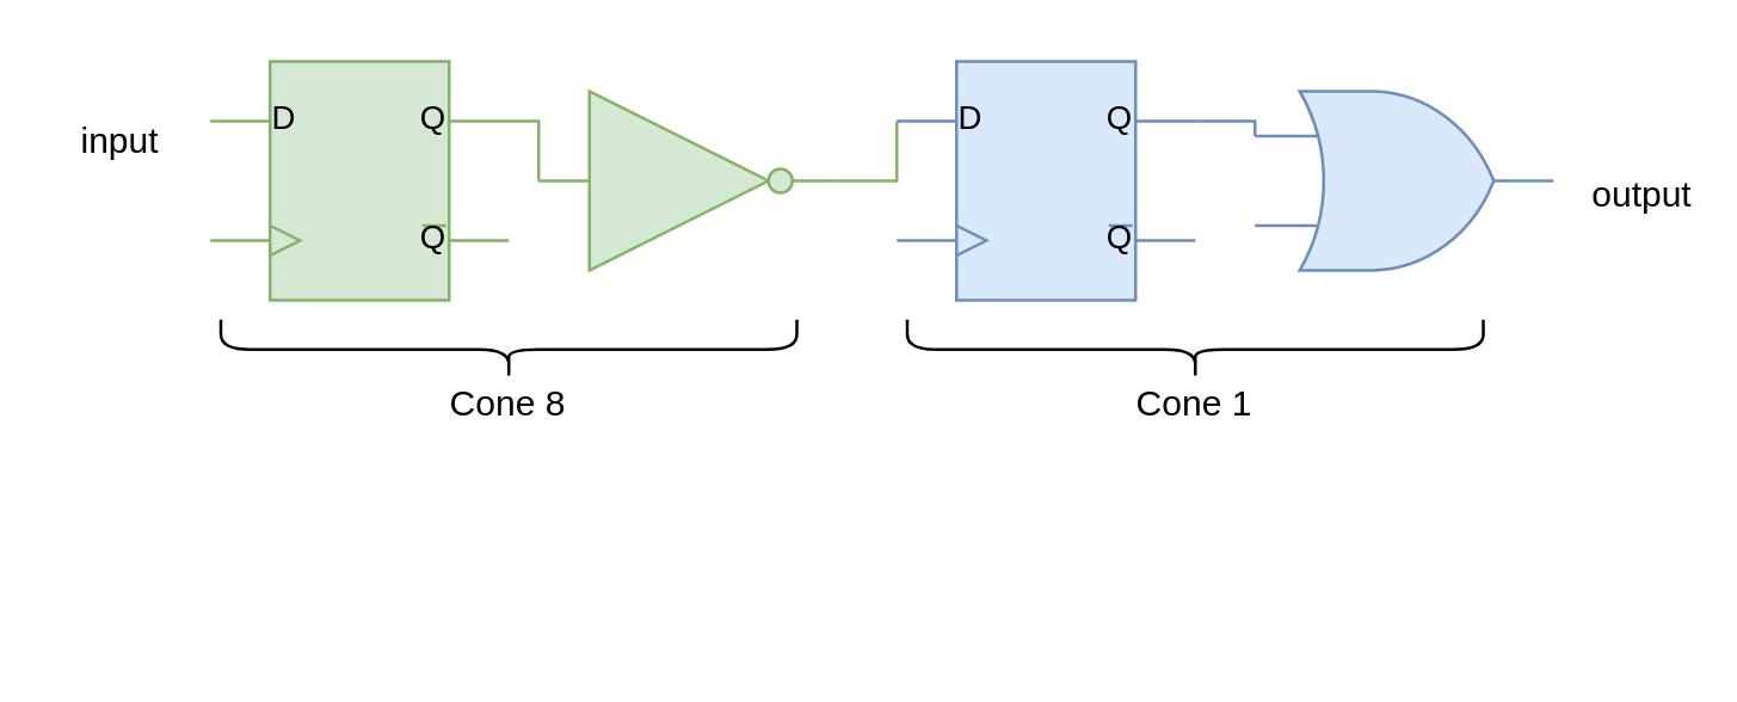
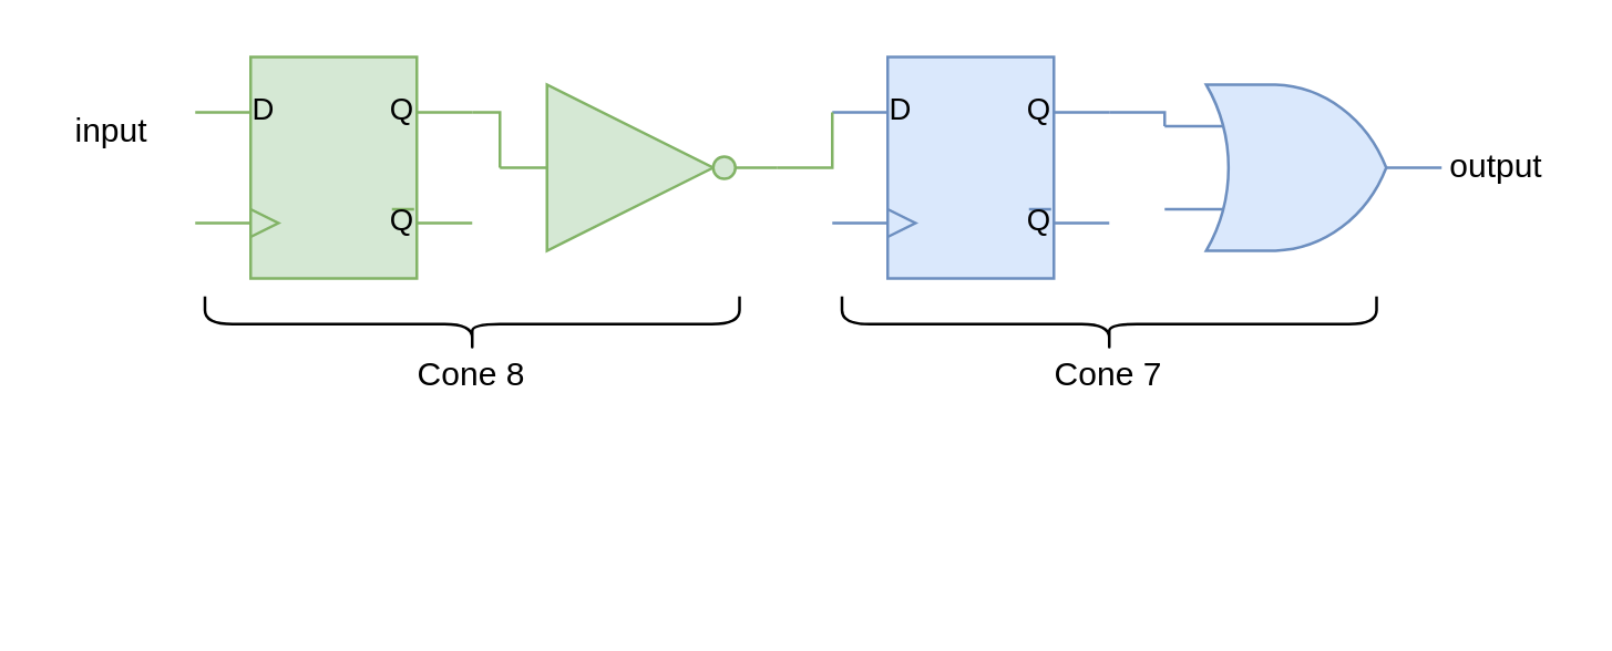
  <mxCell id="0" />
  <mxCell id="1" parent="0" />
  <mxCell id="2" value="" style="verticalLabelPosition=bottom;shadow=0;dashed=0;align=center;html=1;verticalAlign=top;shape=mxgraph.electrical.logic_gates.d_type_flip-flop;fillColor=#d5e8d4;strokeColor=#82b366;" parent="1" vertex="1"><mxGeometry x="70" y="20" width="100" height="80" as="geometry" /></mxCell>
  <mxCell id="3" value="" style="verticalLabelPosition=bottom;shadow=0;dashed=0;align=center;html=1;verticalAlign=top;shape=mxgraph.electrical.logic_gates.logic_gate;operation=or;fillColor=#dae8fc;strokeColor=#6c8ebf;" parent="1" vertex="1"><mxGeometry x="420" y="30" width="100" height="60" as="geometry" /></mxCell>
  <mxCell id="4" value="" style="verticalLabelPosition=bottom;shadow=0;dashed=0;align=center;html=1;verticalAlign=top;shape=mxgraph.electrical.logic_gates.inverter_2;fillColor=#d5e8d4;strokeColor=#82b366;" parent="1" vertex="1"><mxGeometry x="180" y="30" width="100" height="60" as="geometry" /></mxCell>
  <mxCell id="5" style="edgeStyle=orthogonalEdgeStyle;rounded=0;orthogonalLoop=1;jettySize=auto;html=1;exitX=1;exitY=0.25;exitDx=0;exitDy=0;exitPerimeter=0;entryX=0;entryY=0.5;entryDx=0;entryDy=0;entryPerimeter=0;endArrow=none;startFill=0;fillColor=#d5e8d4;strokeColor=#82b366;" parent="1" source="2" target="4" edge="1"><mxGeometry relative="1" as="geometry" /></mxCell>
  <mxCell id="6" value="" style="verticalLabelPosition=bottom;shadow=0;dashed=0;align=center;html=1;verticalAlign=top;shape=mxgraph.electrical.logic_gates.d_type_flip-flop;fillColor=#dae8fc;strokeColor=#6c8ebf;" parent="1" vertex="1"><mxGeometry x="300" y="20" width="100" height="80" as="geometry" /></mxCell>
  <mxCell id="7" style="edgeStyle=orthogonalEdgeStyle;rounded=0;orthogonalLoop=1;jettySize=auto;html=1;exitX=1;exitY=0.5;exitDx=0;exitDy=0;exitPerimeter=0;entryX=0;entryY=0.25;entryDx=0;entryDy=0;entryPerimeter=0;endArrow=none;startFill=0;fillColor=#d5e8d4;strokeColor=#82b366;" parent="1" source="4" target="6" edge="1"><mxGeometry relative="1" as="geometry" /></mxCell>
  <mxCell id="8" style="edgeStyle=orthogonalEdgeStyle;rounded=0;orthogonalLoop=1;jettySize=auto;html=1;exitX=1;exitY=0.25;exitDx=0;exitDy=0;exitPerimeter=0;entryX=0;entryY=0.25;entryDx=0;entryDy=0;entryPerimeter=0;endArrow=none;startFill=0;fillColor=#dae8fc;strokeColor=#6c8ebf;" parent="1" source="6" target="3" edge="1"><mxGeometry relative="1" as="geometry" /></mxCell>
  <mxCell id="9" value="input" style="text;html=1;align=center;verticalAlign=middle;whiteSpace=wrap;rounded=0;" parent="1" vertex="1"><mxGeometry x="20" y="32" width="40" height="30" as="geometry" /></mxCell>
- <mxCell id="10" value="output" style="text;html=1;align=center;verticalAlign=middle;whiteSpace=wrap;rounded=0;" parent="1" vertex="1"><mxGeometry x="530" y="50" width="40" height="30" as="geometry" /></mxCell>
+ <mxCell id="10" value="output" style="text;html=1;align=center;verticalAlign=middle;whiteSpace=wrap;rounded=0;" parent="1" vertex="1"><mxGeometry x="520" y="45" width="40" height="30" as="geometry" /></mxCell>
  <mxCell id="11" value="" style="shape=curlyBracket;whiteSpace=wrap;html=1;rounded=1;labelPosition=left;verticalLabelPosition=middle;align=right;verticalAlign=middle;rotation=-90;" vertex="1" parent="1"><mxGeometry x="160" y="20" width="20" height="193" as="geometry" /></mxCell>
  <mxCell id="12" value="" style="shape=curlyBracket;whiteSpace=wrap;html=1;rounded=1;labelPosition=left;verticalLabelPosition=middle;align=right;verticalAlign=middle;rotation=-90;" vertex="1" parent="1"><mxGeometry x="390" y="20" width="20" height="193" as="geometry" /></mxCell>
  <mxCell id="13" value="Cone 8" style="text;html=1;align=center;verticalAlign=middle;whiteSpace=wrap;rounded=0;" vertex="1" parent="1"><mxGeometry x="140" y="120" width="60" height="30" as="geometry" /></mxCell>
- <mxCell id="14" value="Cone 1" style="text;html=1;align=center;verticalAlign=middle;whiteSpace=wrap;rounded=0;" vertex="1" parent="1"><mxGeometry x="370" y="120" width="60" height="30" as="geometry" /></mxCell>
+ <mxCell id="14" value="Cone 7" style="text;html=1;align=center;verticalAlign=middle;whiteSpace=wrap;rounded=0;" vertex="1" parent="1"><mxGeometry x="370" y="120" width="60" height="30" as="geometry" /></mxCell>
